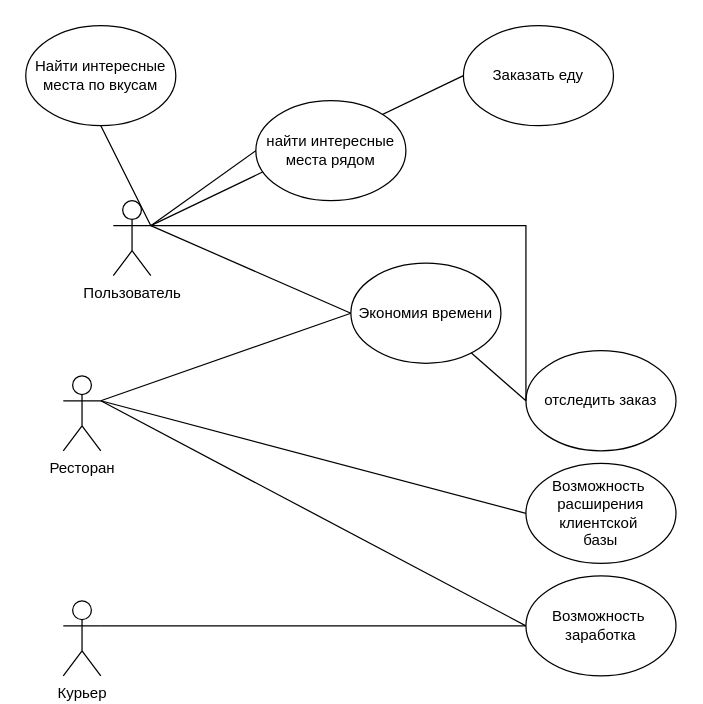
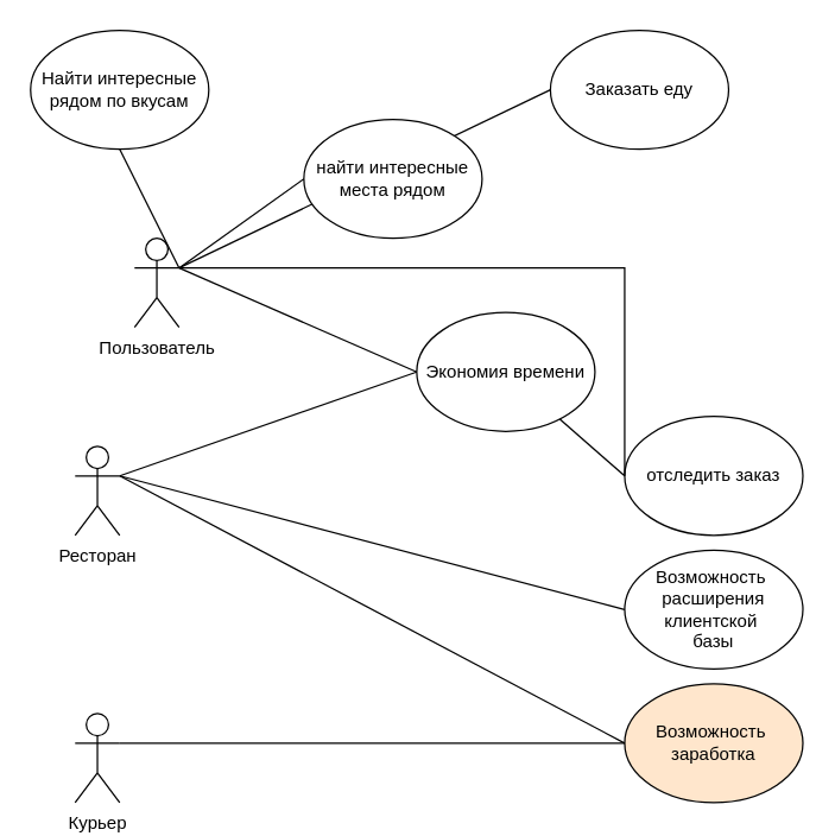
  <mxCell id="0" />
  <mxCell id="1" parent="0" />
  <mxCell id="2" value="Пользователь&lt;br&gt;" style="shape=umlActor;verticalLabelPosition=bottom;verticalAlign=top;html=1;outlineConnect=0;" vertex="1" parent="1"><mxGeometry x="90" y="160" width="30" height="60" as="geometry" /></mxCell>
  <mxCell id="3" value="Ресторан" style="shape=umlActor;verticalLabelPosition=bottom;verticalAlign=top;html=1;outlineConnect=0;" vertex="1" parent="1"><mxGeometry x="50" y="300" width="30" height="60" as="geometry" /></mxCell>
  <mxCell id="4" value="Курьер" style="shape=umlActor;verticalLabelPosition=bottom;verticalAlign=top;html=1;outlineConnect=0;" vertex="1" parent="1"><mxGeometry x="50" y="480" width="30" height="60" as="geometry" /></mxCell>
  <mxCell id="5" value="Заказать еду" style="ellipse;whiteSpace=wrap;html=1;" vertex="1" parent="1"><mxGeometry x="370" width="120" height="80" as="geometry" y="20" /></mxCell>
  <mxCell id="6" value="" style="endArrow=none;html=1;rounded=0;entryX=0;entryY=0.5;entryDx=0;entryDy=0;exitX=1;exitY=0.333;exitDx=0;exitDy=0;exitPerimeter=0;" edge="1" parent="1" source="2" target="5"><mxGeometry width="50" height="50" relative="1" as="geometry"><mxPoint x="140" y="240" as="sourcePoint" /><mxPoint x="190" y="190" as="targetPoint" /></mxGeometry></mxCell>
- <mxCell id="7" value="Возможность&amp;nbsp;&lt;br&gt;заработка" style="ellipse;whiteSpace=wrap;html=1;" vertex="1" parent="1"><mxGeometry x="420" y="460" width="120" height="80" as="geometry" /></mxCell>
+ <mxCell id="7" value="Возможность&amp;nbsp;&lt;br&gt;заработка" style="ellipse;whiteSpace=wrap;html=1;fillColor=#ffe6cc;" vertex="1" parent="1"><mxGeometry x="420" y="460" width="120" height="80" as="geometry" /></mxCell>
  <mxCell id="8" value="отследить заказ" style="ellipse;whiteSpace=wrap;html=1;" vertex="1" parent="1"><mxGeometry x="420" y="280" width="120" height="80" as="geometry" /></mxCell>
  <mxCell id="9" value="" style="endArrow=none;html=1;rounded=0;exitX=1;exitY=0.333;exitDx=0;exitDy=0;exitPerimeter=0;entryX=0;entryY=0.5;entryDx=0;entryDy=0;" edge="1" parent="1" source="2" target="8"><mxGeometry width="50" height="50" relative="1" as="geometry"><mxPoint x="420" y="200" as="sourcePoint" /><mxPoint x="470" y="150" as="targetPoint" /><Array as="points"><mxPoint x="420" y="180" /></Array></mxGeometry></mxCell>
  <mxCell id="10" value="" style="endArrow=none;html=1;rounded=0;exitX=0;exitY=0.5;exitDx=0;exitDy=0;" edge="1" parent="1" source="8" target="19"><mxGeometry width="50" height="50" relative="1" as="geometry"><mxPoint x="-20" y="410" as="sourcePoint" /><mxPoint x="30" y="360" as="targetPoint" /></mxGeometry></mxCell>
  <mxCell id="11" value="" style="endArrow=none;html=1;rounded=0;exitX=1;exitY=0.333;exitDx=0;exitDy=0;exitPerimeter=0;entryX=0;entryY=0.5;entryDx=0;entryDy=0;" edge="1" parent="1" source="4" target="7"><mxGeometry width="50" height="50" relative="1" as="geometry"><mxPoint x="200" y="510" as="sourcePoint" /><mxPoint x="250" y="460" as="targetPoint" /></mxGeometry></mxCell>
  <mxCell id="12" value="найти интересные&lt;br&gt;места рядом" style="ellipse;whiteSpace=wrap;html=1;" vertex="1" parent="1"><mxGeometry x="204" y="80" width="120" height="80" as="geometry" /></mxCell>
  <mxCell id="13" value="" style="endArrow=none;html=1;rounded=0;entryX=0;entryY=0.5;entryDx=0;entryDy=0;exitX=1;exitY=0.333;exitDx=0;exitDy=0;exitPerimeter=0;" edge="1" parent="1" source="2" target="12"><mxGeometry width="50" height="50" relative="1" as="geometry"><mxPoint x="110" y="160" as="sourcePoint" /><mxPoint x="160" y="110" as="targetPoint" /></mxGeometry></mxCell>
- <mxCell id="14" value="Найти интересные&lt;br&gt;места по вкусам" style="ellipse;whiteSpace=wrap;html=1;" vertex="1" parent="1"><mxGeometry x="20" width="120" height="80" as="geometry" y="20" /></mxCell>
+ <mxCell id="14" value="Найти интересные&lt;br&gt;рядом по вкусам" style="ellipse;whiteSpace=wrap;html=1;" vertex="1" parent="1"><mxGeometry x="20" width="120" height="80" as="geometry" y="20" /></mxCell>
  <mxCell id="15" value="" style="endArrow=none;html=1;rounded=0;entryX=0.5;entryY=1;entryDx=0;entryDy=0;exitX=1;exitY=0.333;exitDx=0;exitDy=0;exitPerimeter=0;" edge="1" parent="1" source="2" target="14"><mxGeometry width="50" height="50" relative="1" as="geometry"><mxPoint x="50" y="160" as="sourcePoint" /><mxPoint x="100" y="110" as="targetPoint" /></mxGeometry></mxCell>
  <mxCell id="16" value="Возможность&amp;nbsp;&lt;br&gt;расширения&lt;br&gt;клиентской&amp;nbsp;&lt;br&gt;базы" style="ellipse;whiteSpace=wrap;html=1;" vertex="1" parent="1"><mxGeometry x="420" y="370" width="120" height="80" as="geometry" /></mxCell>
  <mxCell id="17" value="" style="endArrow=none;html=1;rounded=0;entryX=0;entryY=0.5;entryDx=0;entryDy=0;exitX=1;exitY=0.333;exitDx=0;exitDy=0;exitPerimeter=0;" edge="1" parent="1" source="3" target="16"><mxGeometry width="50" height="50" relative="1" as="geometry"><mxPoint x="-20" y="450" as="sourcePoint" /><mxPoint x="30" y="400" as="targetPoint" /></mxGeometry></mxCell>
  <mxCell id="18" value="" style="endArrow=none;html=1;rounded=0;entryX=1;entryY=0.333;entryDx=0;entryDy=0;entryPerimeter=0;exitX=0;exitY=0.5;exitDx=0;exitDy=0;" edge="1" parent="1" source="7" target="3"><mxGeometry width="50" height="50" relative="1" as="geometry"><mxPoint x="-40" y="440" as="sourcePoint" /><mxPoint x="10" y="390" as="targetPoint" /></mxGeometry></mxCell>
  <mxCell id="19" value="Экономия времени" style="ellipse;whiteSpace=wrap;html=1;" vertex="1" parent="1"><mxGeometry x="280" y="210" width="120" height="80" as="geometry" /></mxCell>
  <mxCell id="20" value="" style="endArrow=none;html=1;rounded=0;entryX=0;entryY=0.5;entryDx=0;entryDy=0;exitX=1;exitY=0.333;exitDx=0;exitDy=0;exitPerimeter=0;" edge="1" parent="1" source="2" target="19"><mxGeometry width="50" height="50" relative="1" as="geometry"><mxPoint x="-60" y="350" as="sourcePoint" /><mxPoint x="-10" y="300" as="targetPoint" /></mxGeometry></mxCell>
  <mxCell id="21" value="" style="endArrow=none;html=1;rounded=0;entryX=0;entryY=0.5;entryDx=0;entryDy=0;" edge="1" parent="1" target="19"><mxGeometry width="50" height="50" relative="1" as="geometry"><mxPoint x="80" y="320" as="sourcePoint" /><mxPoint x="-70" y="350" as="targetPoint" /></mxGeometry></mxCell>
